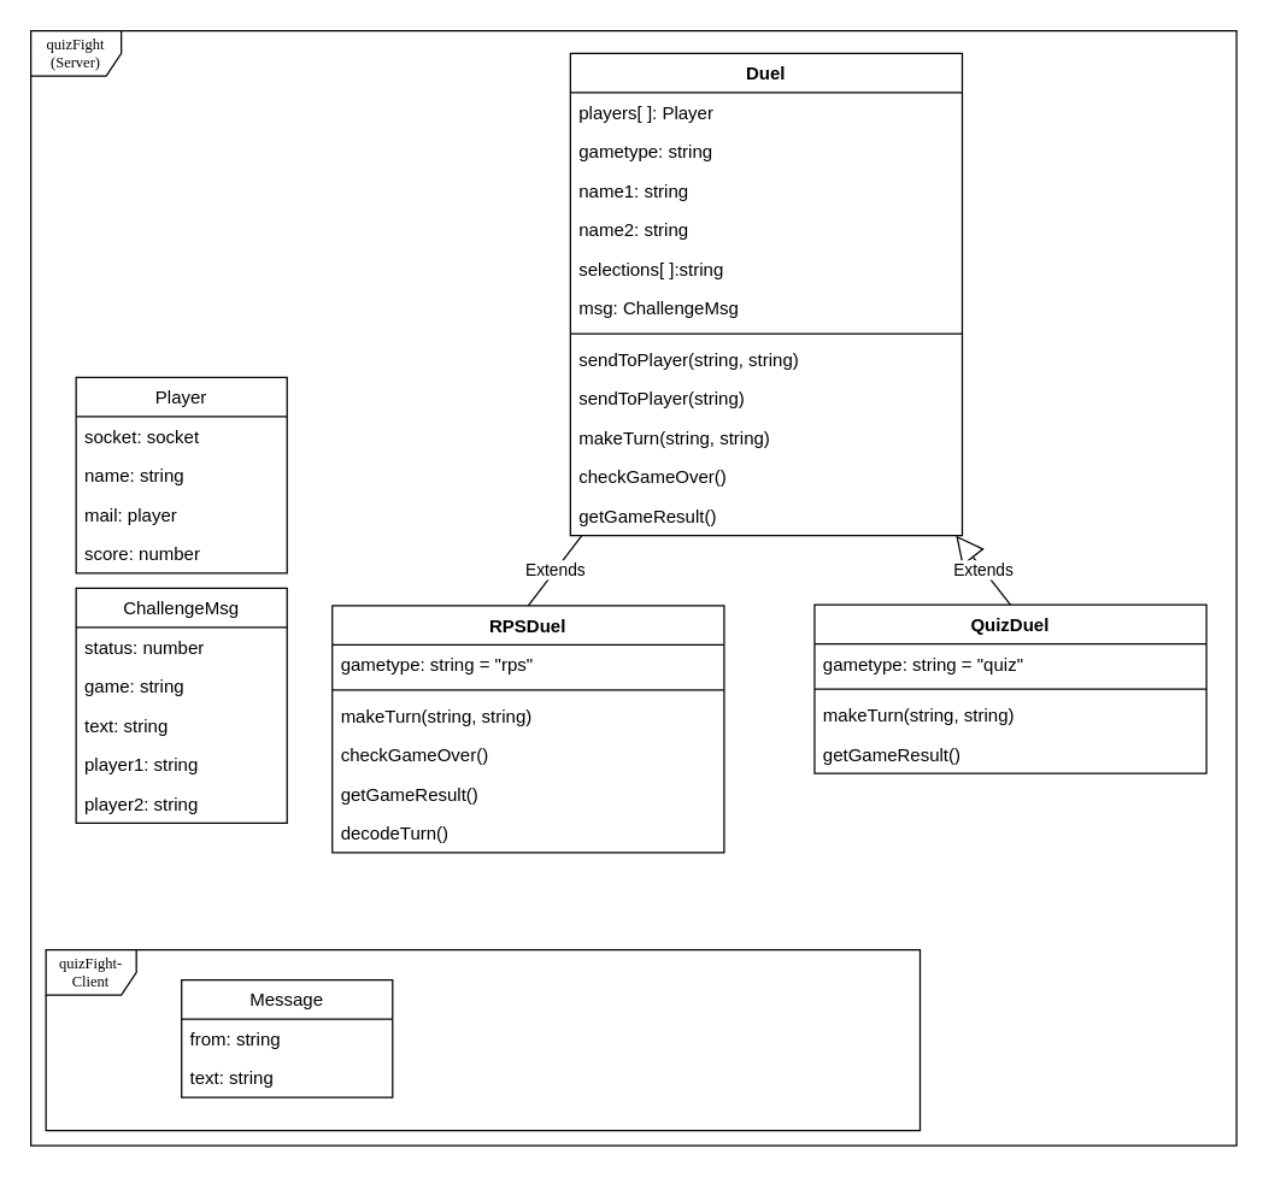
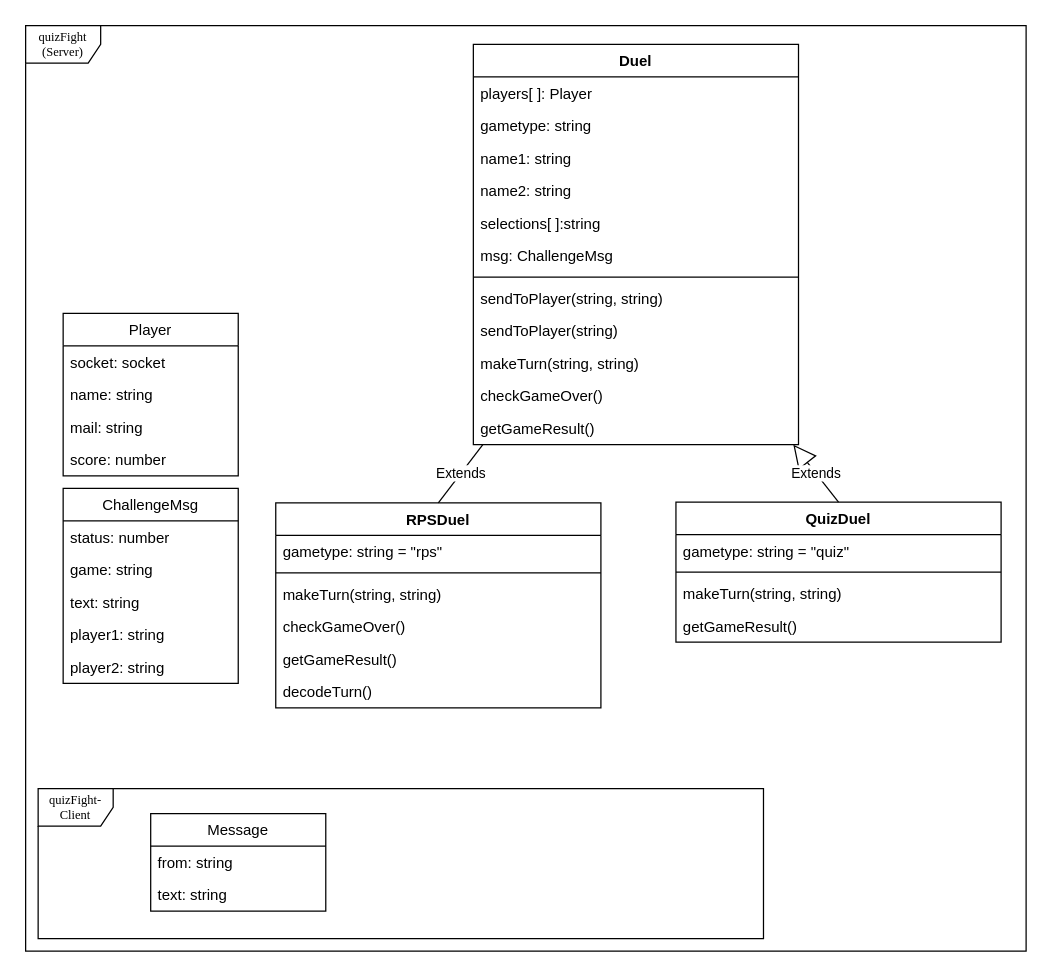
  <mxCell id="0" />
  <mxCell id="1" parent="0" />
  <mxCell id="2" value="quizFight (Server)" style="shape=umlFrame;whiteSpace=wrap;html=1;rounded=0;shadow=0;comic=0;labelBackgroundColor=none;strokeColor=#000000;strokeWidth=1;fillColor=#ffffff;fontFamily=Verdana;fontSize=10;fontColor=#000000;align=center;" parent="1" vertex="1"><mxGeometry x="20" y="20" width="800" height="740" as="geometry" /></mxCell>
  <mxCell id="3" value="quizFight-Client" style="shape=umlFrame;whiteSpace=wrap;html=1;rounded=0;shadow=0;comic=0;labelBackgroundColor=none;strokeColor=#000000;strokeWidth=1;fillColor=#ffffff;fontFamily=Verdana;fontSize=10;fontColor=#000000;align=center;" parent="1" vertex="1"><mxGeometry x="30" y="630" width="580" height="120" as="geometry" /></mxCell>
  <mxCell id="4" value="Message" style="swimlane;fontStyle=0;childLayout=stackLayout;horizontal=1;startSize=26;fillColor=none;horizontalStack=0;resizeParent=1;resizeParentMax=0;resizeLast=0;collapsible=1;marginBottom=0;" parent="1" vertex="1"><mxGeometry x="120" y="650" width="140" height="78" as="geometry" /></mxCell>
  <mxCell id="5" value="from: string" style="text;strokeColor=none;fillColor=none;align=left;verticalAlign=top;spacingLeft=4;spacingRight=4;overflow=hidden;rotatable=0;points=[[0,0.5],[1,0.5]];portConstraint=eastwest;" parent="4" vertex="1"><mxGeometry y="26" width="140" height="26" as="geometry" /></mxCell>
  <mxCell id="6" value="text: string" style="text;strokeColor=none;fillColor=none;align=left;verticalAlign=top;spacingLeft=4;spacingRight=4;overflow=hidden;rotatable=0;points=[[0,0.5],[1,0.5]];portConstraint=eastwest;" parent="4" vertex="1"><mxGeometry y="52" width="140" height="26" as="geometry" /></mxCell>
  <mxCell id="7" value="Player" style="swimlane;fontStyle=0;childLayout=stackLayout;horizontal=1;startSize=26;fillColor=none;horizontalStack=0;resizeParent=1;resizeParentMax=0;resizeLast=0;collapsible=1;marginBottom=0;" parent="1" vertex="1"><mxGeometry x="50" y="250" width="140" height="130" as="geometry" /></mxCell>
  <mxCell id="8" value="socket: socket" style="text;strokeColor=none;fillColor=none;align=left;verticalAlign=top;spacingLeft=4;spacingRight=4;overflow=hidden;rotatable=0;points=[[0,0.5],[1,0.5]];portConstraint=eastwest;" parent="7" vertex="1"><mxGeometry y="26" width="140" height="26" as="geometry" /></mxCell>
  <mxCell id="9" value="name: string" style="text;strokeColor=none;fillColor=none;align=left;verticalAlign=top;spacingLeft=4;spacingRight=4;overflow=hidden;rotatable=0;points=[[0,0.5],[1,0.5]];portConstraint=eastwest;" parent="7" vertex="1"><mxGeometry y="52" width="140" height="26" as="geometry" /></mxCell>
- <mxCell id="10" value="mail: player" style="text;strokeColor=none;fillColor=none;align=left;verticalAlign=top;spacingLeft=4;spacingRight=4;overflow=hidden;rotatable=0;points=[[0,0.5],[1,0.5]];portConstraint=eastwest;" parent="7" vertex="1"><mxGeometry y="78" width="140" height="26" as="geometry" /></mxCell>
+ <mxCell id="10" value="mail: string" style="text;strokeColor=none;fillColor=none;align=left;verticalAlign=top;spacingLeft=4;spacingRight=4;overflow=hidden;rotatable=0;points=[[0,0.5],[1,0.5]];portConstraint=eastwest;" parent="7" vertex="1"><mxGeometry y="78" width="140" height="26" as="geometry" /></mxCell>
  <mxCell id="11" value="score: number" style="text;strokeColor=none;fillColor=none;align=left;verticalAlign=top;spacingLeft=4;spacingRight=4;overflow=hidden;rotatable=0;points=[[0,0.5],[1,0.5]];portConstraint=eastwest;" parent="7" vertex="1"><mxGeometry y="104" width="140" height="26" as="geometry" /></mxCell>
  <mxCell id="12" value="Duel" style="swimlane;fontStyle=1;align=center;verticalAlign=top;childLayout=stackLayout;horizontal=1;startSize=26;horizontalStack=0;resizeParent=1;resizeParentMax=0;resizeLast=0;collapsible=1;marginBottom=0;" parent="1" vertex="1"><mxGeometry x="378" y="35" width="260" height="320" as="geometry" /></mxCell>
  <mxCell id="13" value="players[ ]: Player" style="text;strokeColor=none;fillColor=none;align=left;verticalAlign=top;spacingLeft=4;spacingRight=4;overflow=hidden;rotatable=0;points=[[0,0.5],[1,0.5]];portConstraint=eastwest;" parent="12" vertex="1"><mxGeometry y="26" width="260" height="26" as="geometry" /></mxCell>
  <mxCell id="14" value="gametype: string" style="text;strokeColor=none;fillColor=none;align=left;verticalAlign=top;spacingLeft=4;spacingRight=4;overflow=hidden;rotatable=0;points=[[0,0.5],[1,0.5]];portConstraint=eastwest;" parent="12" vertex="1"><mxGeometry y="52" width="260" height="26" as="geometry" /></mxCell>
  <mxCell id="15" value="name1: string" style="text;strokeColor=none;fillColor=none;align=left;verticalAlign=top;spacingLeft=4;spacingRight=4;overflow=hidden;rotatable=0;points=[[0,0.5],[1,0.5]];portConstraint=eastwest;" parent="12" vertex="1"><mxGeometry y="78" width="260" height="26" as="geometry" /></mxCell>
  <mxCell id="16" value="name2: string" style="text;strokeColor=none;fillColor=none;align=left;verticalAlign=top;spacingLeft=4;spacingRight=4;overflow=hidden;rotatable=0;points=[[0,0.5],[1,0.5]];portConstraint=eastwest;" parent="12" vertex="1"><mxGeometry y="104" width="260" height="26" as="geometry" /></mxCell>
  <mxCell id="17" value="selections[ ]:string " style="text;strokeColor=none;fillColor=none;align=left;verticalAlign=top;spacingLeft=4;spacingRight=4;overflow=hidden;rotatable=0;points=[[0,0.5],[1,0.5]];portConstraint=eastwest;" parent="12" vertex="1"><mxGeometry y="130" width="260" height="26" as="geometry" /></mxCell>
  <mxCell id="18" value="msg: ChallengeMsg" style="text;strokeColor=none;fillColor=none;align=left;verticalAlign=top;spacingLeft=4;spacingRight=4;overflow=hidden;rotatable=0;points=[[0,0.5],[1,0.5]];portConstraint=eastwest;" parent="12" vertex="1"><mxGeometry y="156" width="260" height="26" as="geometry" /></mxCell>
  <mxCell id="19" value="" style="line;strokeWidth=1;fillColor=none;align=left;verticalAlign=middle;spacingTop=-1;spacingLeft=3;spacingRight=3;rotatable=0;labelPosition=right;points=[];portConstraint=eastwest;" parent="12" vertex="1"><mxGeometry y="182" width="260" height="8" as="geometry" /></mxCell>
  <mxCell id="20" value="sendToPlayer(string, string)" style="text;strokeColor=none;fillColor=none;align=left;verticalAlign=top;spacingLeft=4;spacingRight=4;overflow=hidden;rotatable=0;points=[[0,0.5],[1,0.5]];portConstraint=eastwest;" parent="12" vertex="1"><mxGeometry y="190" width="260" height="26" as="geometry" /></mxCell>
  <mxCell id="21" value="sendToPlayer(string)" style="text;strokeColor=none;fillColor=none;align=left;verticalAlign=top;spacingLeft=4;spacingRight=4;overflow=hidden;rotatable=0;points=[[0,0.5],[1,0.5]];portConstraint=eastwest;" parent="12" vertex="1"><mxGeometry y="216" width="260" height="26" as="geometry" /></mxCell>
  <mxCell id="22" value="makeTurn(string, string)" style="text;strokeColor=none;fillColor=none;align=left;verticalAlign=top;spacingLeft=4;spacingRight=4;overflow=hidden;rotatable=0;points=[[0,0.5],[1,0.5]];portConstraint=eastwest;" parent="12" vertex="1"><mxGeometry y="242" width="260" height="26" as="geometry" /></mxCell>
  <mxCell id="23" value="checkGameOver()" style="text;strokeColor=none;fillColor=none;align=left;verticalAlign=top;spacingLeft=4;spacingRight=4;overflow=hidden;rotatable=0;points=[[0,0.5],[1,0.5]];portConstraint=eastwest;" parent="12" vertex="1"><mxGeometry y="268" width="260" height="26" as="geometry" /></mxCell>
  <mxCell id="24" value="getGameResult()" style="text;strokeColor=none;fillColor=none;align=left;verticalAlign=top;spacingLeft=4;spacingRight=4;overflow=hidden;rotatable=0;points=[[0,0.5],[1,0.5]];portConstraint=eastwest;" parent="12" vertex="1"><mxGeometry y="294" width="260" height="26" as="geometry" /></mxCell>
  <mxCell id="25" value="ChallengeMsg" style="swimlane;fontStyle=0;childLayout=stackLayout;horizontal=1;startSize=26;fillColor=none;horizontalStack=0;resizeParent=1;resizeParentMax=0;resizeLast=0;collapsible=1;marginBottom=0;" parent="1" vertex="1"><mxGeometry x="50" y="390" width="140" height="156" as="geometry" /></mxCell>
  <mxCell id="26" value="status: number" style="text;strokeColor=none;fillColor=none;align=left;verticalAlign=top;spacingLeft=4;spacingRight=4;overflow=hidden;rotatable=0;points=[[0,0.5],[1,0.5]];portConstraint=eastwest;" parent="25" vertex="1"><mxGeometry y="26" width="140" height="26" as="geometry" /></mxCell>
  <mxCell id="27" value="game: string" style="text;strokeColor=none;fillColor=none;align=left;verticalAlign=top;spacingLeft=4;spacingRight=4;overflow=hidden;rotatable=0;points=[[0,0.5],[1,0.5]];portConstraint=eastwest;" parent="25" vertex="1"><mxGeometry y="52" width="140" height="26" as="geometry" /></mxCell>
  <mxCell id="28" value="text: string" style="text;strokeColor=none;fillColor=none;align=left;verticalAlign=top;spacingLeft=4;spacingRight=4;overflow=hidden;rotatable=0;points=[[0,0.5],[1,0.5]];portConstraint=eastwest;" parent="25" vertex="1"><mxGeometry y="78" width="140" height="26" as="geometry" /></mxCell>
  <mxCell id="29" value="player1: string" style="text;strokeColor=none;fillColor=none;align=left;verticalAlign=top;spacingLeft=4;spacingRight=4;overflow=hidden;rotatable=0;points=[[0,0.5],[1,0.5]];portConstraint=eastwest;" parent="25" vertex="1"><mxGeometry y="104" width="140" height="26" as="geometry" /></mxCell>
  <mxCell id="30" value="player2: string" style="text;strokeColor=none;fillColor=none;align=left;verticalAlign=top;spacingLeft=4;spacingRight=4;overflow=hidden;rotatable=0;points=[[0,0.5],[1,0.5]];portConstraint=eastwest;" parent="25" vertex="1"><mxGeometry y="130" width="140" height="26" as="geometry" /></mxCell>
  <mxCell id="31" value="RPSDuel" style="swimlane;fontStyle=1;align=center;verticalAlign=top;childLayout=stackLayout;horizontal=1;startSize=26;horizontalStack=0;resizeParent=1;resizeParentMax=0;resizeLast=0;collapsible=1;marginBottom=0;" vertex="1" parent="1"><mxGeometry x="220" y="401.5" width="260" height="164" as="geometry" /></mxCell>
  <mxCell id="32" value="gametype: string = &quot;rps&quot;" style="text;strokeColor=none;fillColor=none;align=left;verticalAlign=top;spacingLeft=4;spacingRight=4;overflow=hidden;rotatable=0;points=[[0,0.5],[1,0.5]];portConstraint=eastwest;" vertex="1" parent="31"><mxGeometry y="26" width="260" height="26" as="geometry" /></mxCell>
  <mxCell id="33" value="" style="line;strokeWidth=1;fillColor=none;align=left;verticalAlign=middle;spacingTop=-1;spacingLeft=3;spacingRight=3;rotatable=0;labelPosition=right;points=[];portConstraint=eastwest;" vertex="1" parent="31"><mxGeometry y="52" width="260" height="8" as="geometry" /></mxCell>
  <mxCell id="34" value="makeTurn(string, string)" style="text;strokeColor=none;fillColor=none;align=left;verticalAlign=top;spacingLeft=4;spacingRight=4;overflow=hidden;rotatable=0;points=[[0,0.5],[1,0.5]];portConstraint=eastwest;" vertex="1" parent="31"><mxGeometry y="60" width="260" height="26" as="geometry" /></mxCell>
  <mxCell id="35" value="checkGameOver()" style="text;strokeColor=none;fillColor=none;align=left;verticalAlign=top;spacingLeft=4;spacingRight=4;overflow=hidden;rotatable=0;points=[[0,0.5],[1,0.5]];portConstraint=eastwest;" vertex="1" parent="31"><mxGeometry y="86" width="260" height="26" as="geometry" /></mxCell>
  <mxCell id="36" value="getGameResult()" style="text;strokeColor=none;fillColor=none;align=left;verticalAlign=top;spacingLeft=4;spacingRight=4;overflow=hidden;rotatable=0;points=[[0,0.5],[1,0.5]];portConstraint=eastwest;" vertex="1" parent="31"><mxGeometry y="112" width="260" height="26" as="geometry" /></mxCell>
  <mxCell id="37" value="decodeTurn()" style="text;strokeColor=none;fillColor=none;align=left;verticalAlign=top;spacingLeft=4;spacingRight=4;overflow=hidden;rotatable=0;points=[[0,0.5],[1,0.5]];portConstraint=eastwest;" vertex="1" parent="31"><mxGeometry y="138" width="260" height="26" as="geometry" /></mxCell>
  <mxCell id="38" value="QuizDuel" style="swimlane;fontStyle=1;align=center;verticalAlign=top;childLayout=stackLayout;horizontal=1;startSize=26;horizontalStack=0;resizeParent=1;resizeParentMax=0;resizeLast=0;collapsible=1;marginBottom=0;" vertex="1" parent="1"><mxGeometry x="540" y="401" width="260" height="112" as="geometry" /></mxCell>
  <mxCell id="39" value="gametype: string = &quot;quiz&quot;" style="text;strokeColor=none;fillColor=none;align=left;verticalAlign=top;spacingLeft=4;spacingRight=4;overflow=hidden;rotatable=0;points=[[0,0.5],[1,0.5]];portConstraint=eastwest;" vertex="1" parent="38"><mxGeometry y="26" width="260" height="26" as="geometry" /></mxCell>
  <mxCell id="40" value="" style="line;strokeWidth=1;fillColor=none;align=left;verticalAlign=middle;spacingTop=-1;spacingLeft=3;spacingRight=3;rotatable=0;labelPosition=right;points=[];portConstraint=eastwest;" vertex="1" parent="38"><mxGeometry y="52" width="260" height="8" as="geometry" /></mxCell>
  <mxCell id="41" value="makeTurn(string, string)" style="text;strokeColor=none;fillColor=none;align=left;verticalAlign=top;spacingLeft=4;spacingRight=4;overflow=hidden;rotatable=0;points=[[0,0.5],[1,0.5]];portConstraint=eastwest;" vertex="1" parent="38"><mxGeometry y="60" width="260" height="26" as="geometry" /></mxCell>
  <mxCell id="42" value="getGameResult()" style="text;strokeColor=none;fillColor=none;align=left;verticalAlign=top;spacingLeft=4;spacingRight=4;overflow=hidden;rotatable=0;points=[[0,0.5],[1,0.5]];portConstraint=eastwest;" vertex="1" parent="38"><mxGeometry y="86" width="260" height="26" as="geometry" /></mxCell>
  <mxCell id="43" value="Extends" style="endArrow=none;endSize=16;endFill=0;html=1;exitX=0.5;exitY=0;exitDx=0;exitDy=0;" edge="1" parent="1" source="31" target="12"><mxGeometry width="160" relative="1" as="geometry"><mxPoint x="20" y="780" as="sourcePoint" /><mxPoint x="180" y="780" as="targetPoint" /></mxGeometry></mxCell>
  <mxCell id="44" value="Extends" style="endArrow=block;endSize=16;endFill=0;html=1;exitX=0.5;exitY=0;exitDx=0;exitDy=0;" edge="1" parent="1" source="38" target="12"><mxGeometry width="160" relative="1" as="geometry"><mxPoint x="360" y="411.5" as="sourcePoint" /><mxPoint x="398.631" y="356" as="targetPoint" /></mxGeometry></mxCell>
